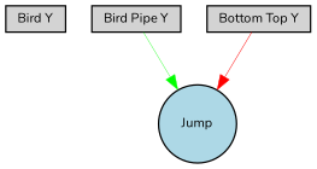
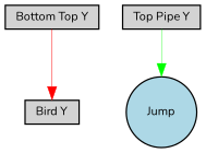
  digraph {
    fontname=Nunito
    node [fillcolor=lightgray fontname=Nunito fontsize=9 shape=box style=filled]
    edge [fontname=Nunito style=solid]
    "Bird Y" [height=0.2 width=0.2]
-   "Top Pipe Y" [height=0.2 width=0.2 label="Bird Pipe Y"]
+   "Top Pipe Y" [height=0.2 width=0.2]
    Jump [fillcolor=lightblue height=0.2 shape=circle width=0.2]
    n4 [height=0.2 label="Bottom Top Y" width=0.2]
    "Top Pipe Y" -> Jump [color=green penwidth=0.28184275905202616]
-   n4 -> Jump [color=red penwidth=0.3734609443634811]
+   n4 -> "Bird Y" [color=red penwidth=0.3734609443634811]
  }
